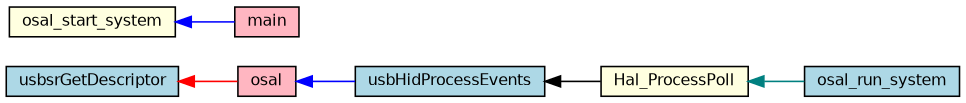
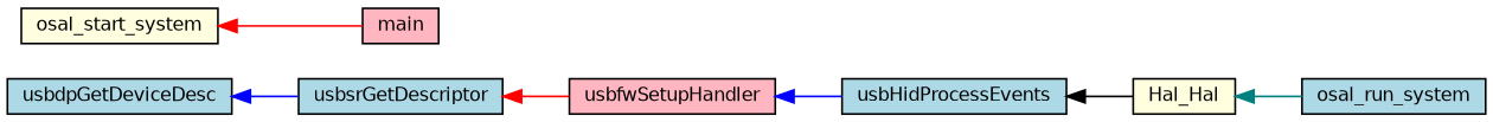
  digraph {
    rankdir=LR
    node [color=black fillcolor=lightblue fontname=Helvetica fontsize=10 shape=record style=filled]
    edge [color=blue dir=back fontname=Helvetica fontsize=10 labelfontname=Helvetica labelfontsize=10 style=solid]
+   n1 [fontcolor=black height=0.2 label=usbdpGetDeviceDesc width=0.4]
    n2 [height=0.2 label=usbsrGetDescriptor width=0.4]
-   n3 [fillcolor=lightpink height=0.2 label=osal width=0.4]
+   n3 [fillcolor=lightpink height=0.2 label=usbfwSetupHandler width=0.4]
    n4 [height=0.2 label=usbHidProcessEvents width=0.4]
-   n5 [fillcolor=lightyellow height=0.2 label=Hal_ProcessPoll width=0.4]
+   n5 [fillcolor=lightyellow height=0.2 label=Hal_Hal width=0.4]
    n6 [height=0.2 label=osal_run_system width=0.4]
    n7 [fillcolor=lightyellow height=0.2 label=osal_start_system width=0.4]
    n8 [fillcolor=lightpink height=0.2 label=main width=0.4]
+   n1 -> n2
    n2 -> n3 [color=red]
    n3 -> n4
    n4 -> n5 [color=black]
    n5 -> n6 [color=teal]
-   n7 -> n8
+   n7 -> n8 [color=red]
  }
